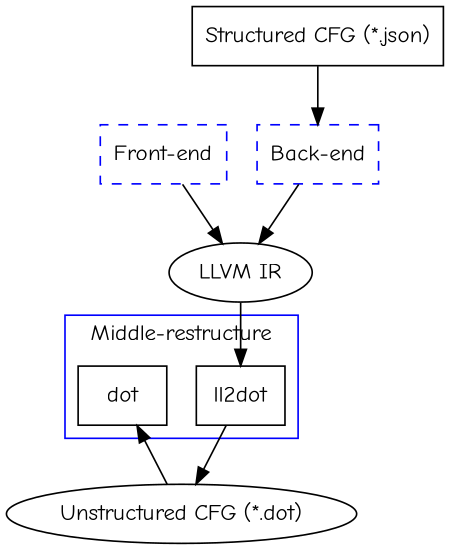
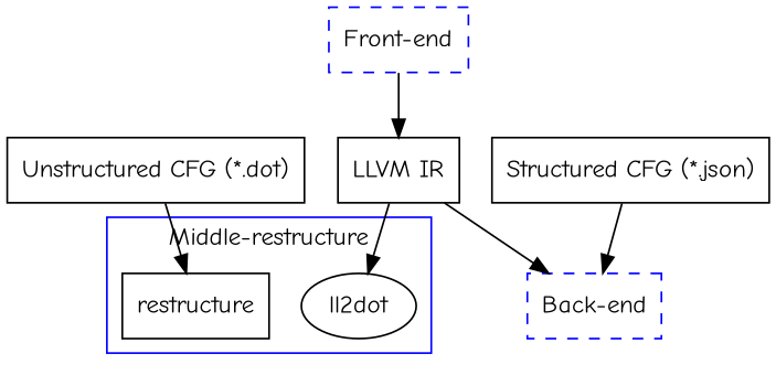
  digraph {
    fontname="Comic Neue"
    rankdir=TB
    node [fontname="Comic Neue" shape=box]
    edge [fontname="Comic Neue"]
-   n1 [label=ll2dot]
-   n2 [label=dot]
-   n3 [label="Unstructured CFG (*.dot)" shape=""]
+   n1 [label=ll2dot shape=ellipse]
+   n2 [label=restructure]
+   n3 [label="Unstructured CFG (*.dot)"]
    n4 [color=blue label="Front-end" style=dashed]
-   n5 [label="LLVM IR" shape=""]
+   n5 [label="LLVM IR"]
    n6 [color=blue label="Back-end" style=dashed]
    n7 [label="Structured CFG (*.json)"]
    subgraph cluster_1 {
      color=blue
      label="Middle-restructure"
      n1
      n2
    }
-   n1 -> n3
    n3 -> n2
    n4 -> n5
    n5 -> n1
-   n6 -> n5
+   n5 -> n6
    n7 -> n6
  }
